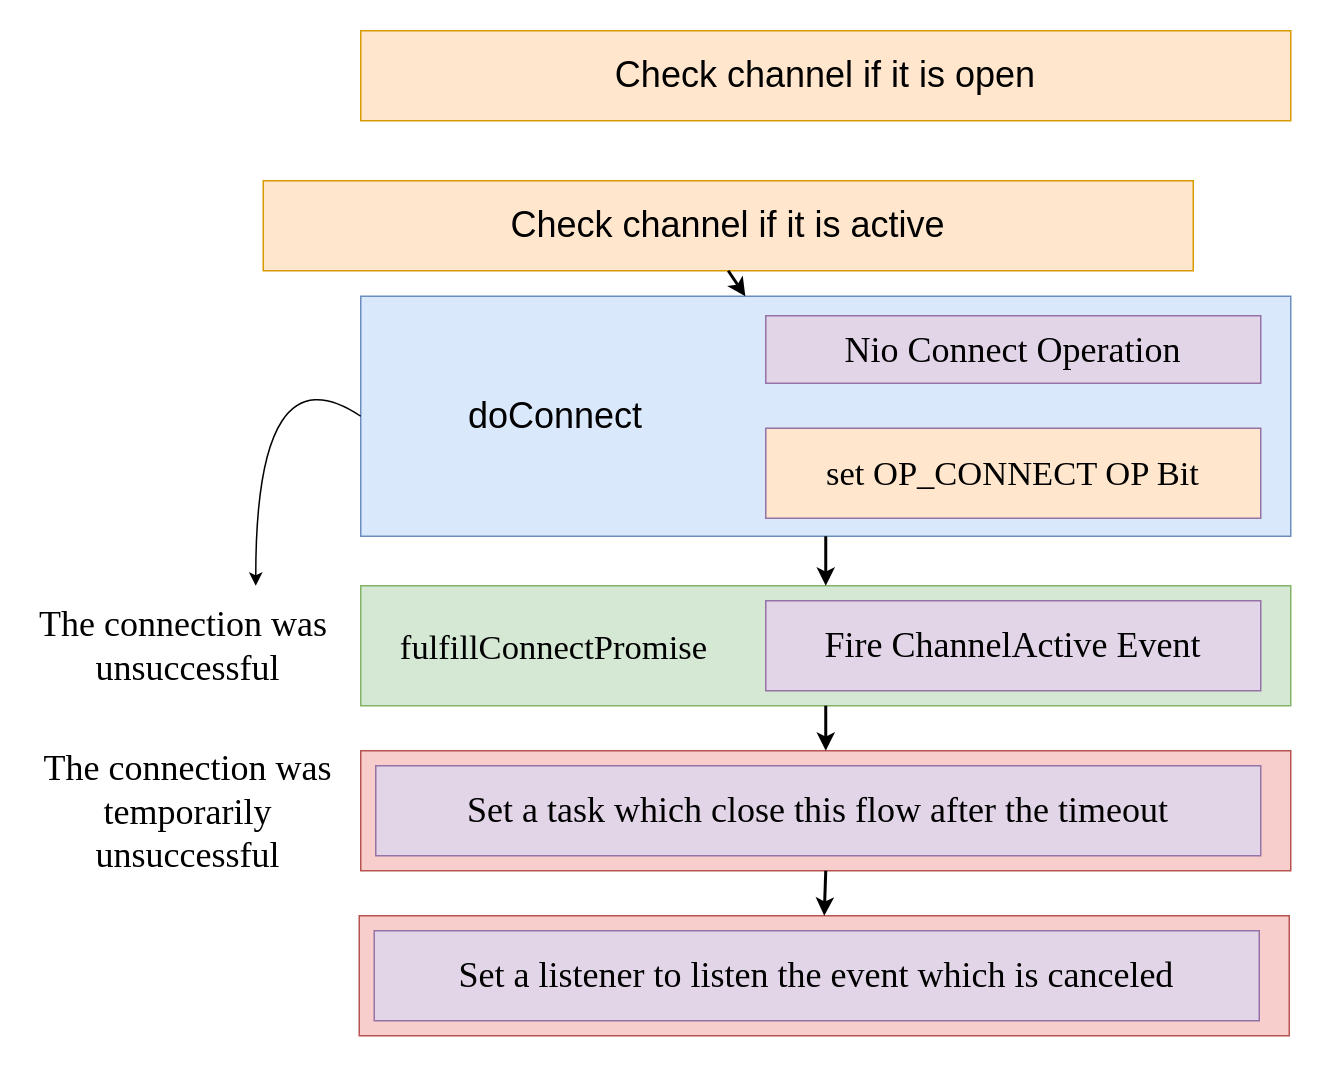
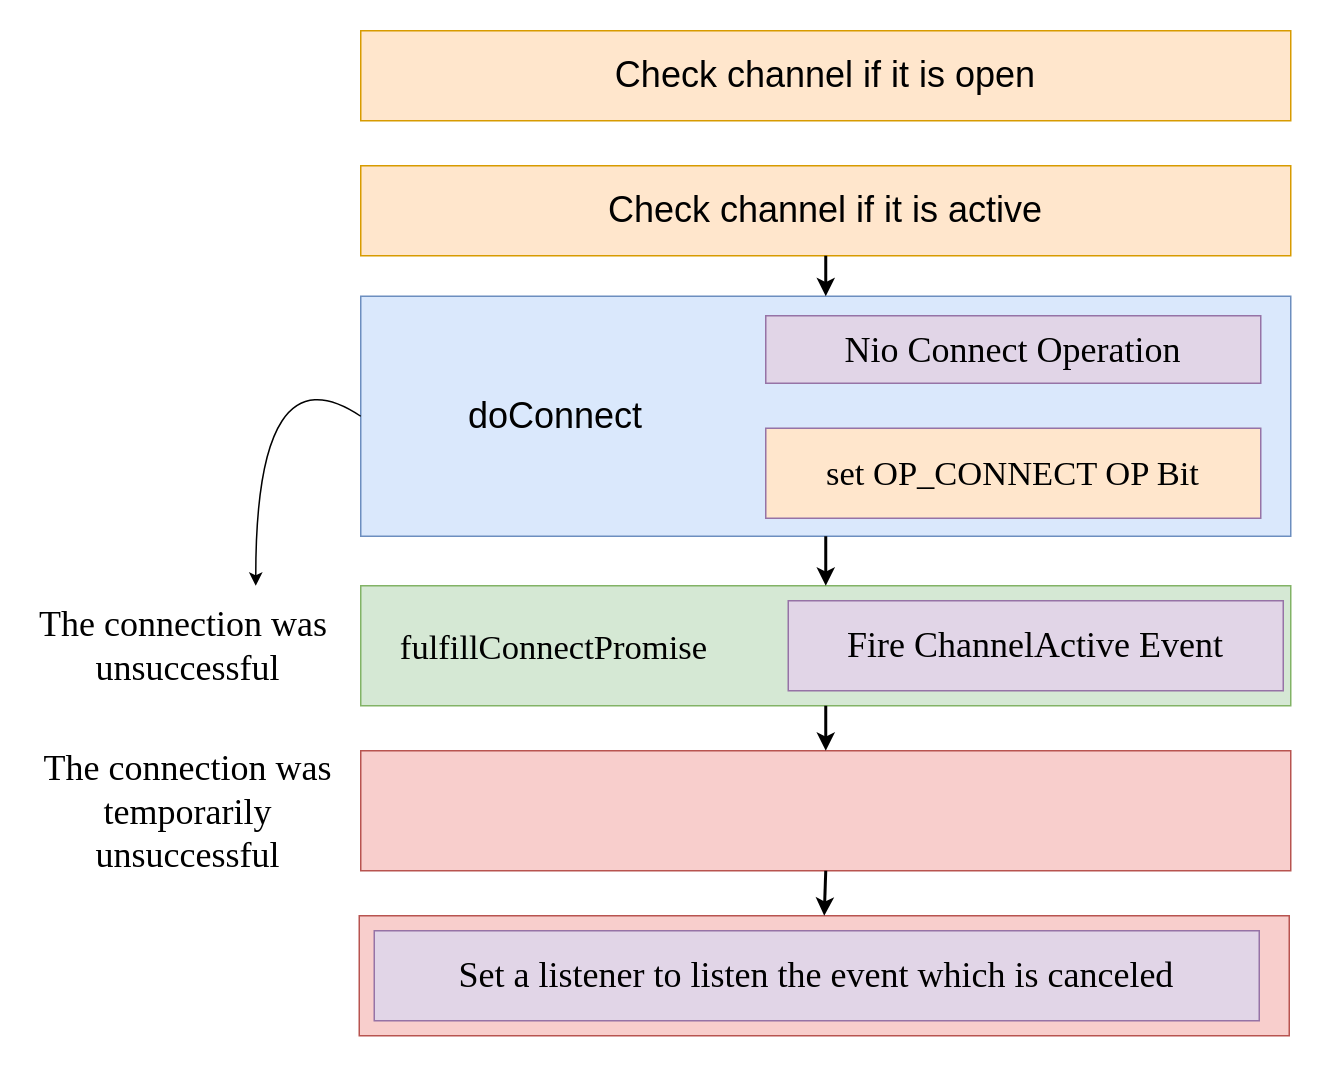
  <mxCell id="0" />
  <mxCell id="1" parent="0" />
  <mxCell id="2" value="Check channel if it is open" style="rounded=0;whiteSpace=wrap;html=1;fontSize=24;fillColor=#ffe6cc;strokeColor=#d79b00;" vertex="1" parent="1"><mxGeometry x="240" y="20" width="620" height="60" as="geometry" /></mxCell>
- <mxCell id="3" value="Check channel if it is active" style="rounded=0;whiteSpace=wrap;html=1;fontSize=24;fillColor=#ffe6cc;strokeColor=#d79b00;" vertex="1" parent="1"><mxGeometry x="175" y="120" width="620" height="60" as="geometry" /></mxCell>
+ <mxCell id="3" value="Check channel if it is active" style="rounded=0;whiteSpace=wrap;html=1;fontSize=24;fillColor=#ffe6cc;strokeColor=#d79b00;" vertex="1" parent="1"><mxGeometry x="240" y="110" width="620" height="60" as="geometry" /></mxCell>
  <mxCell id="4" value="" style="rounded=0;whiteSpace=wrap;html=1;fontSize=24;fillColor=#dae8fc;strokeColor=#6c8ebf;" vertex="1" parent="1"><mxGeometry x="240" y="197" width="620" height="160" as="geometry" /></mxCell>
  <mxCell id="5" value="&#10;&#10;&lt;span style=&quot;font-family: helvetica; font-size: 24px; font-style: normal; font-weight: 400; letter-spacing: normal; text-align: center; text-indent: 0px; text-transform: none; word-spacing: 0px; display: inline; float: none;&quot;&gt;doConnect&lt;/span&gt;&#10;&#10;" style="text;html=1;align=center;verticalAlign=middle;whiteSpace=wrap;rounded=0;fontSize=24;labelBackgroundColor=none;" vertex="1" parent="1"><mxGeometry x="305" y="257" width="130" height="40" as="geometry" /></mxCell>
  <mxCell id="6" value="Nio Connect Operation" style="rounded=0;whiteSpace=wrap;html=1;fontSize=24;fontFamily=Comic Sans MS;fillColor=#e1d5e7;strokeColor=#9673a6;" vertex="1" parent="1"><mxGeometry x="510" y="210" width="330" height="45" as="geometry" /></mxCell>
  <mxCell id="7" value="&lt;p style=&quot;font-size: 23px&quot;&gt;set OP_CONNECT OP Bit&lt;/p&gt;" style="rounded=0;whiteSpace=wrap;html=1;fontSize=24;labelBackgroundColor=none;fontFamily=Comic Sans MS;fillColor=#ffe6cc;strokeColor=#9673a6;" vertex="1" parent="1"><mxGeometry x="510" y="285" width="330" height="60" as="geometry" /></mxCell>
  <mxCell id="8" value="" style="rounded=0;whiteSpace=wrap;html=1;labelBackgroundColor=none;fontFamily=Comic Sans MS;fontSize=24;fillColor=#d5e8d4;strokeColor=#82b366;" vertex="1" parent="1"><mxGeometry x="240" y="390" width="620" height="80" as="geometry" /></mxCell>
  <mxCell id="9" value="&lt;div style=&quot;font-size: 17.3pt;&quot;&gt;&lt;span style=&quot;&quot;&gt;fulfillConnectPromise&lt;/span&gt;&lt;/div&gt;" style="text;html=1;strokeColor=none;fillColor=none;align=center;verticalAlign=middle;whiteSpace=wrap;rounded=0;labelBackgroundColor=none;fontFamily=Comic Sans MS;fontSize=24;" vertex="1" parent="1"><mxGeometry x="239" y="396" width="260" height="70" as="geometry" /></mxCell>
- <mxCell id="10" value="Fire ChannelActive Event" style="rounded=0;whiteSpace=wrap;html=1;labelBackgroundColor=none;fontFamily=Comic Sans MS;fontSize=24;fillColor=#e1d5e7;strokeColor=#9673a6;" vertex="1" parent="1"><mxGeometry x="510" y="400" width="330" height="60" as="geometry" /></mxCell>
+ <mxCell id="10" value="Fire ChannelActive Event" style="rounded=0;whiteSpace=wrap;html=1;labelBackgroundColor=none;fontFamily=Comic Sans MS;fontSize=24;fillColor=#e1d5e7;strokeColor=#9673a6;" vertex="1" parent="1"><mxGeometry x="525" y="400" width="330" height="60" as="geometry" /></mxCell>
  <mxCell id="11" value="" style="curved=1;endArrow=classic;html=1;fontFamily=Comic Sans MS;fontSize=24;fontColor=#000000;exitX=0;exitY=0.5;exitDx=0;exitDy=0;" edge="1" parent="1" source="4"><mxGeometry width="50" height="50" relative="1" as="geometry"><mxPoint x="80" y="340" as="sourcePoint" /><mxPoint x="170" y="390" as="targetPoint" /><Array as="points"><mxPoint x="170" y="230" /></Array></mxGeometry></mxCell>
  <mxCell id="12" value="" style="rounded=0;whiteSpace=wrap;html=1;labelBackgroundColor=none;fontFamily=Comic Sans MS;fontSize=24;fillColor=#f8cecc;strokeColor=#b85450;" vertex="1" parent="1"><mxGeometry x="240" y="500" width="620" height="80" as="geometry" /></mxCell>
- <mxCell id="13" value="Set a task which close this flow after the timeout" style="rounded=0;whiteSpace=wrap;html=1;labelBackgroundColor=none;fontFamily=Comic Sans MS;fontSize=24;fillColor=#e1d5e7;strokeColor=#9673a6;" vertex="1" parent="1"><mxGeometry x="250" y="510" width="590" height="60" as="geometry" /></mxCell>
  <mxCell id="14" value="The connection was&amp;nbsp; unsuccessful" style="text;html=1;strokeColor=none;fillColor=none;align=center;verticalAlign=middle;whiteSpace=wrap;rounded=0;labelBackgroundColor=none;fontFamily=Comic Sans MS;fontSize=24;fontColor=#000000;rotation=0;" vertex="1" parent="1"><mxGeometry x="20" y="395" width="210" height="70" as="geometry" /></mxCell>
  <mxCell id="15" value="The connection was temporarily unsuccessful" style="text;strokeColor=none;fillColor=none;align=center;verticalAlign=middle;whiteSpace=wrap;rounded=0;labelBackgroundColor=none;fontFamily=Comic Sans MS;fontSize=24;spacing=2;html=1;" vertex="1" parent="1"><mxGeometry x="20" y="504" width="210" height="74" as="geometry" /></mxCell>
  <mxCell id="16" value="" style="endArrow=classic;html=1;strokeWidth=2;fontFamily=Comic Sans MS;fontSize=24;fontColor=#000000;exitX=0.5;exitY=1;exitDx=0;exitDy=0;" edge="1" parent="1" source="3" target="4"><mxGeometry width="50" height="50" relative="1" as="geometry"><mxPoint x="-30" y="230" as="sourcePoint" /><mxPoint x="20" y="180" as="targetPoint" /></mxGeometry></mxCell>
  <mxCell id="17" value="" style="endArrow=classic;html=1;strokeWidth=2;fontFamily=Comic Sans MS;fontSize=24;fontColor=#000000;exitX=0.5;exitY=1;exitDx=0;exitDy=0;entryX=0.5;entryY=0;entryDx=0;entryDy=0;" edge="1" parent="1" source="4" target="8"><mxGeometry width="50" height="50" relative="1" as="geometry"><mxPoint x="60" y="250" as="sourcePoint" /><mxPoint x="110" y="200" as="targetPoint" /></mxGeometry></mxCell>
  <mxCell id="18" value="" style="endArrow=classic;html=1;strokeWidth=2;fontFamily=Comic Sans MS;fontSize=24;fontColor=#000000;exitX=0.5;exitY=1;exitDx=0;exitDy=0;entryX=0.5;entryY=0;entryDx=0;entryDy=0;" edge="1" parent="1" source="8" target="12"><mxGeometry width="50" height="50" relative="1" as="geometry"><mxPoint x="40" y="230" as="sourcePoint" /><mxPoint x="90" y="180" as="targetPoint" /></mxGeometry></mxCell>
  <mxCell id="19" value="" style="rounded=0;whiteSpace=wrap;html=1;labelBackgroundColor=none;fontFamily=Comic Sans MS;fontSize=24;fillColor=#f8cecc;strokeColor=#b85450;" vertex="1" parent="1"><mxGeometry x="239" y="610" width="620" height="80" as="geometry" /></mxCell>
  <mxCell id="20" value="Set a listener to listen the event which is canceled" style="rounded=0;whiteSpace=wrap;html=1;labelBackgroundColor=none;fontFamily=Comic Sans MS;fontSize=24;fillColor=#e1d5e7;strokeColor=#9673a6;" vertex="1" parent="1"><mxGeometry x="249" y="620" width="590" height="60" as="geometry" /></mxCell>
  <mxCell id="21" value="" style="endArrow=classic;html=1;strokeWidth=2;fontFamily=Comic Sans MS;fontSize=24;fontColor=#000000;exitX=0.5;exitY=1;exitDx=0;exitDy=0;entryX=0.5;entryY=0;entryDx=0;entryDy=0;" edge="1" parent="1" source="12" target="19"><mxGeometry width="50" height="50" relative="1" as="geometry"><mxPoint x="10" y="230" as="sourcePoint" /><mxPoint x="60" y="180" as="targetPoint" /></mxGeometry></mxCell>
